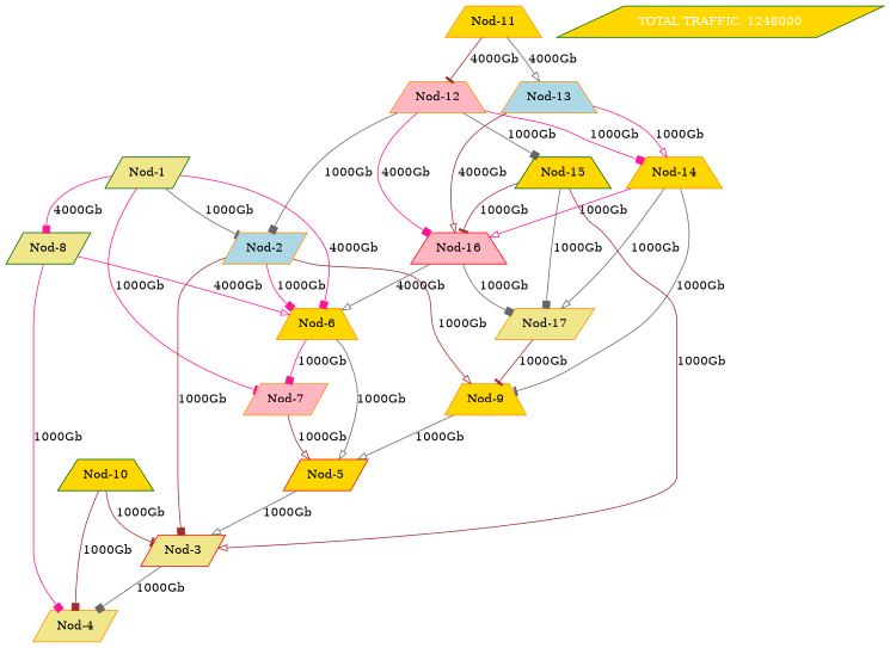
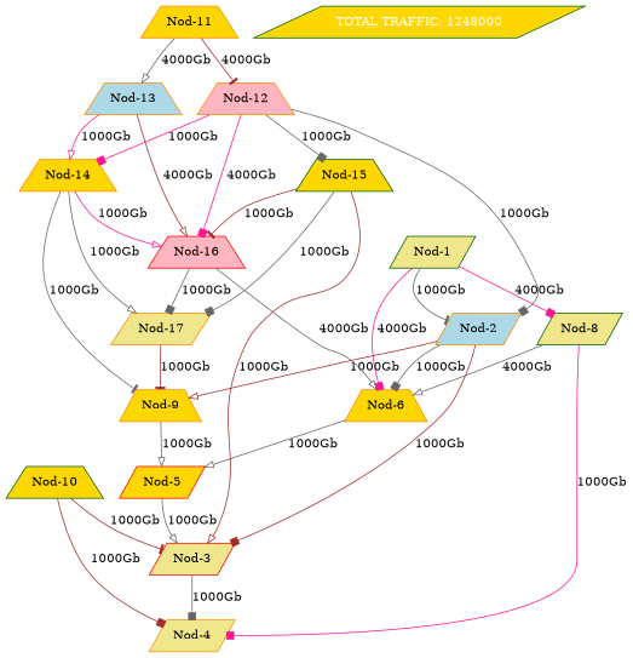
  digraph {
    rankdir=TB
    node [color=darkorange fillcolor=gold fontcolor="#000000" margin=0.05 shape=parallelogram style=filled]
    edge [arrowhead=box arrowtail=dot color=gray40 style=solid]
    "Nod-1" [color=darkgreen fillcolor=khaki]
    "Nod-2" [fillcolor=lightblue]
    "Nod-6" [shape=trapezium]
-   "Nod-7" [fillcolor=lightpink]
    "Nod-8" [color=darkgreen fillcolor=khaki]
    "Nod-3" [color=red fillcolor=khaki]
    "Nod-9" [shape=trapezium]
    "Nod-5" [color=red]
    "Nod-4" [fillcolor=khaki]
    "Nod-10" [color=darkgreen shape=trapezium]
    "Nod-11" [shape=trapezium]
    "Nod-12" [fillcolor=lightpink shape=trapezium]
    "Nod-13" [fillcolor=lightblue shape=trapezium]
    "Nod-14" [shape=trapezium]
    "Nod-15" [color=darkgreen shape=trapezium]
    "Nod-16" [color=red fillcolor=lightpink shape=trapezium]
    "Nod-17" [fillcolor=khaki]
    "TOTAL TRAFFIC: 1248000" [color=darkgreen fontcolor="#ffffff"]
    "Nod-1" -> "Nod-2" [arrowhead=tee label="1000Gb"]
    "Nod-1" -> "Nod-6" [color=deeppink label="4000Gb"]
-   "Nod-1" -> "Nod-7" [arrowhead=tee color=deeppink label="1000Gb"]
    "Nod-1" -> "Nod-8" [color=deeppink label="4000Gb"]
-   "Nod-2" -> "Nod-6" [color=deeppink label="1000Gb"]
+   "Nod-2" -> "Nod-6" [label="1000Gb"]
    "Nod-2" -> "Nod-3" [color=brown label="1000Gb"]
    "Nod-2" -> "Nod-9" [arrowhead=onormal color=brown label="1000Gb"]
-   "Nod-6" -> "Nod-7" [color=deeppink label="1000Gb"]
    "Nod-6" -> "Nod-5" [arrowhead=onormal label="1000Gb"]
-   "Nod-7" -> "Nod-5" [arrowhead=onormal color=brown label="1000Gb"]
-   "Nod-8" -> "Nod-6" [arrowhead=onormal color=deeppink label="4000Gb"]
+   "Nod-8" -> "Nod-6" [arrowhead=onormal label="4000Gb"]
    "Nod-8" -> "Nod-4" [color=deeppink label="1000Gb"]
    "Nod-3" -> "Nod-4" [label="1000Gb"]
    "Nod-9" -> "Nod-5" [arrowhead=onormal label="1000Gb"]
    "Nod-5" -> "Nod-3" [arrowhead=onormal label="1000Gb"]
    "Nod-10" -> "Nod-3" [arrowhead=tee color=brown label="1000Gb"]
    "Nod-10" -> "Nod-4" [color=brown label="1000Gb"]
    "Nod-11" -> "Nod-12" [arrowhead=tee color=brown label="4000Gb"]
    "Nod-11" -> "Nod-13" [arrowhead=onormal label="4000Gb"]
    "Nod-12" -> "Nod-2" [label="1000Gb"]
    "Nod-12" -> "Nod-14" [color=deeppink label="1000Gb"]
    "Nod-12" -> "Nod-15" [label="1000Gb"]
    "Nod-12" -> "Nod-16" [color=deeppink label="4000Gb"]
    "Nod-13" -> "Nod-14" [arrowhead=onormal color=deeppink label="1000Gb"]
    "Nod-13" -> "Nod-16" [arrowhead=onormal color=brown label="4000Gb"]
    "Nod-14" -> "Nod-9" [arrowhead=tee label="1000Gb"]
    "Nod-14" -> "Nod-16" [arrowhead=onormal color=deeppink label="1000Gb"]
    "Nod-14" -> "Nod-17" [arrowhead=onormal label="1000Gb"]
    "Nod-15" -> "Nod-3" [arrowhead=onormal color=brown label="1000Gb"]
    "Nod-15" -> "Nod-16" [arrowhead=tee color=brown label="1000Gb"]
    "Nod-15" -> "Nod-17" [label="1000Gb"]
    "Nod-16" -> "Nod-6" [arrowhead=onormal label="4000Gb"]
    "Nod-16" -> "Nod-17" [label="1000Gb"]
    "Nod-17" -> "Nod-9" [arrowhead=tee color=brown label="1000Gb"]
  }
